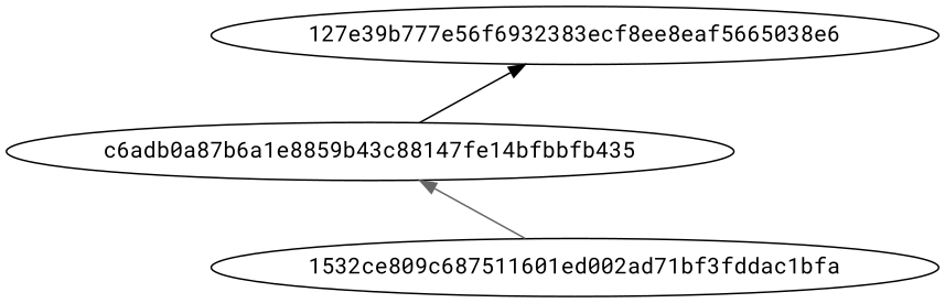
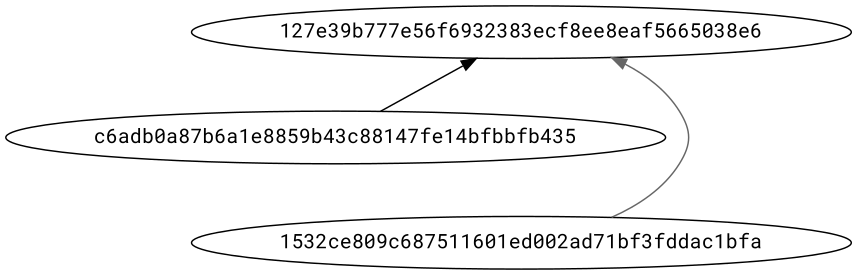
  digraph {
    fontname="Roboto Mono"
    rankdir=BT
    node [fontname="Roboto Mono"]
    edge [fontname="Roboto Mono"]
    n1 [label="1532ce809c687511601ed002ad71bf3fddac1bfa"]
    n2 [label=c6adb0a87b6a1e8859b43c88147fe14bfbbfb435]
    n3 [label="127e39b777e56f6932383ecf8ee8eaf5665038e6"]
-   n1 -> n2 [color=gray40]
+   n1 -> n3 [color=gray40]
    n2 -> n3 [color=black]
  }
